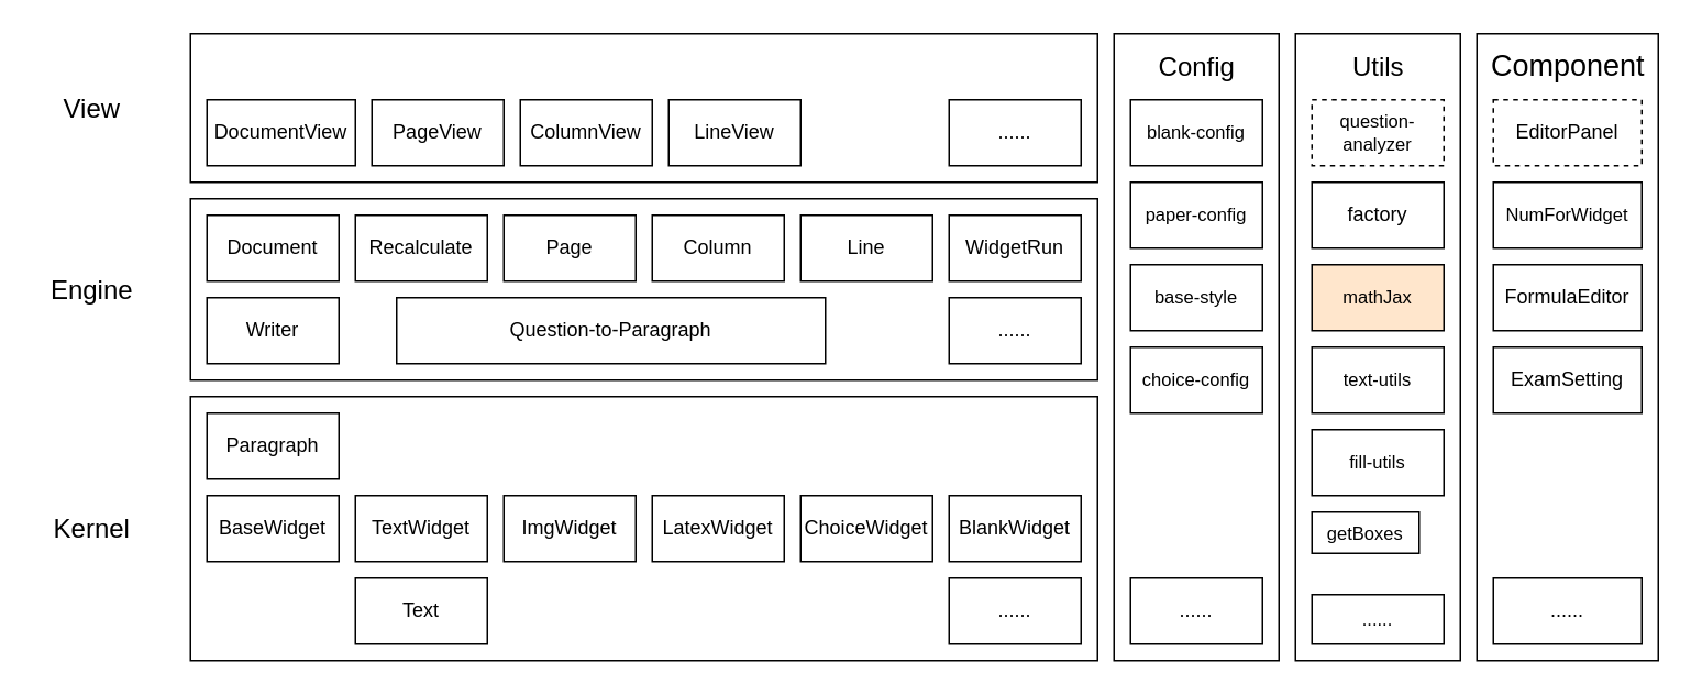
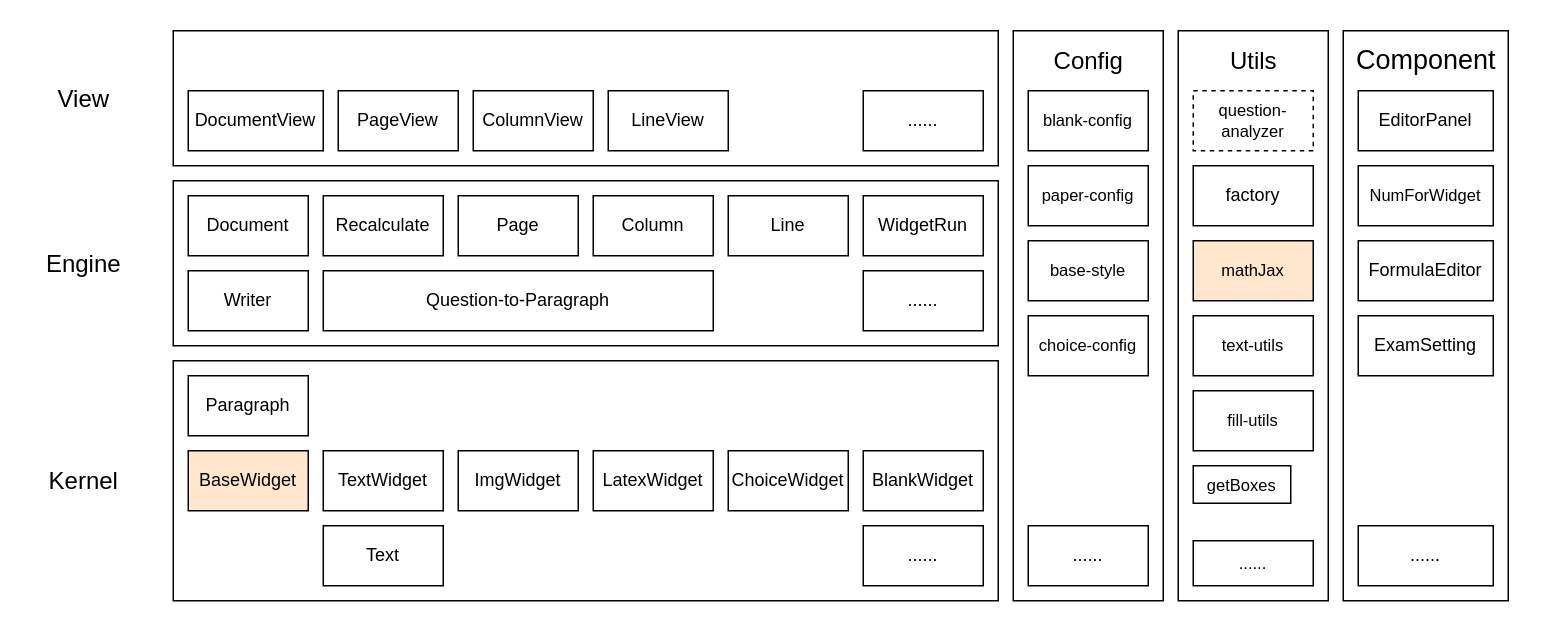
  <mxCell id="0" />
  <mxCell id="1" parent="0" />
  <mxCell id="2" value="" style="rounded=0;whiteSpace=wrap;html=1;fontSize=11;" vertex="1" parent="1"><mxGeometry x="895" y="20" width="110" height="380" as="geometry" /></mxCell>
  <mxCell id="3" value="" style="rounded=0;whiteSpace=wrap;html=1;fontSize=11;" vertex="1" parent="1"><mxGeometry x="785" y="20" width="100" height="380" as="geometry" /></mxCell>
  <mxCell id="4" value="" style="rounded=0;whiteSpace=wrap;html=1;fontSize=11;" vertex="1" parent="1"><mxGeometry x="675" y="20" width="100" height="380" as="geometry" /></mxCell>
  <mxCell id="5" value="" style="rounded=0;whiteSpace=wrap;html=1;fontSize=11;" parent="1" vertex="1"><mxGeometry x="115" y="20" width="550" height="90" as="geometry" /></mxCell>
  <mxCell id="6" value="" style="rounded=0;whiteSpace=wrap;html=1;fontSize=11;" parent="1" vertex="1"><mxGeometry x="115" y="120" width="550" height="110" as="geometry" /></mxCell>
  <mxCell id="7" value="" style="rounded=0;whiteSpace=wrap;html=1;fontSize=11;" parent="1" vertex="1"><mxGeometry x="115" y="240" width="550" height="160" as="geometry" /></mxCell>
- <mxCell id="8" value="BaseWidget" style="rounded=0;whiteSpace=wrap;html=1;" parent="1" vertex="1"><mxGeometry x="125" y="300" width="80" height="40" as="geometry" /></mxCell>
+ <mxCell id="8" value="BaseWidget" style="rounded=0;whiteSpace=wrap;html=1;fillColor=#ffe6cc;" parent="1" vertex="1"><mxGeometry x="125" y="300" width="80" height="40" as="geometry" /></mxCell>
  <mxCell id="9" value="TextWidget" style="rounded=0;whiteSpace=wrap;html=1;" parent="1" vertex="1"><mxGeometry x="215" y="300" width="80" height="40" as="geometry" /></mxCell>
  <mxCell id="10" value="ImgWidget" style="rounded=0;whiteSpace=wrap;html=1;" parent="1" vertex="1"><mxGeometry x="305" y="300" width="80" height="40" as="geometry" /></mxCell>
  <mxCell id="11" value="LatexWidget" style="rounded=0;whiteSpace=wrap;html=1;" parent="1" vertex="1"><mxGeometry x="395" y="300" width="80" height="40" as="geometry" /></mxCell>
  <mxCell id="12" value="ChoiceWidget" style="rounded=0;whiteSpace=wrap;html=1;" parent="1" vertex="1"><mxGeometry x="485" y="300" width="80" height="40" as="geometry" /></mxCell>
  <mxCell id="13" value="BlankWidget" style="rounded=0;whiteSpace=wrap;html=1;" parent="1" vertex="1"><mxGeometry x="575" y="300" width="80" height="40" as="geometry" /></mxCell>
  <mxCell id="14" value="Text" style="rounded=0;whiteSpace=wrap;html=1;" parent="1" vertex="1"><mxGeometry x="215" y="350" width="80" height="40" as="geometry" /></mxCell>
  <mxCell id="15" value="......" style="rounded=0;whiteSpace=wrap;html=1;" parent="1" vertex="1"><mxGeometry x="575" y="350" width="80" height="40" as="geometry" /></mxCell>
  <mxCell id="16" value="Paragraph" style="rounded=0;whiteSpace=wrap;html=1;" parent="1" vertex="1"><mxGeometry x="125" y="250" width="80" height="40" as="geometry" /></mxCell>
  <mxCell id="17" value="Writer" style="rounded=0;whiteSpace=wrap;html=1;" parent="1" vertex="1"><mxGeometry x="125" y="180" width="80" height="40" as="geometry" /></mxCell>
- <mxCell id="18" value="Question-to-Paragraph" style="rounded=0;whiteSpace=wrap;html=1;" parent="1" vertex="1"><mxGeometry x="240" y="180" width="260" height="40" as="geometry" /></mxCell>
+ <mxCell id="18" value="Question-to-Paragraph" style="rounded=0;whiteSpace=wrap;html=1;" parent="1" vertex="1"><mxGeometry x="215" y="180" width="260" height="40" as="geometry" /></mxCell>
  <mxCell id="19" value="factory" style="rounded=0;whiteSpace=wrap;html=1;" parent="1" vertex="1"><mxGeometry x="795" y="110" width="80" height="40" as="geometry" /></mxCell>
  <mxCell id="20" value="Document" style="rounded=0;whiteSpace=wrap;html=1;" parent="1" vertex="1"><mxGeometry x="125" y="130" width="80" height="40" as="geometry" /></mxCell>
  <mxCell id="21" value="Page" style="rounded=0;whiteSpace=wrap;html=1;" parent="1" vertex="1"><mxGeometry x="305" y="130" width="80" height="40" as="geometry" /></mxCell>
  <mxCell id="22" value="Column" style="rounded=0;whiteSpace=wrap;html=1;" parent="1" vertex="1"><mxGeometry x="395" y="130" width="80" height="40" as="geometry" /></mxCell>
  <mxCell id="23" value="Line" style="rounded=0;whiteSpace=wrap;html=1;" parent="1" vertex="1"><mxGeometry x="485" y="130" width="80" height="40" as="geometry" /></mxCell>
  <mxCell id="24" value="WidgetRun" style="rounded=0;whiteSpace=wrap;html=1;" parent="1" vertex="1"><mxGeometry x="575" y="130" width="80" height="40" as="geometry" /></mxCell>
- <mxCell id="25" value="EditorPanel" style="rounded=0;whiteSpace=wrap;html=1;dashed=1;" parent="1" vertex="1"><mxGeometry x="905" y="60" width="90" height="40" as="geometry" /></mxCell>
+ <mxCell id="25" value="EditorPanel" style="rounded=0;whiteSpace=wrap;html=1;" parent="1" vertex="1"><mxGeometry x="905" y="60" width="90" height="40" as="geometry" /></mxCell>
  <mxCell id="26" value="ExamSetting" style="rounded=0;whiteSpace=wrap;html=1;" parent="1" vertex="1"><mxGeometry x="905" y="210" width="90" height="40" as="geometry" /></mxCell>
  <mxCell id="27" value="FormulaEditor" style="rounded=0;whiteSpace=wrap;html=1;" parent="1" vertex="1"><mxGeometry x="905" y="160" width="90" height="40" as="geometry" /></mxCell>
  <mxCell id="28" value="&lt;font style=&quot;font-size: 11px;&quot;&gt;NumForWidget&lt;/font&gt;" style="rounded=0;whiteSpace=wrap;html=1;fontSize=10;" parent="1" vertex="1"><mxGeometry x="905" y="110" width="90" height="40" as="geometry" /></mxCell>
  <mxCell id="29" value="&lt;font style=&quot;font-size: 11px;&quot;&gt;base-style&lt;/font&gt;" style="rounded=0;whiteSpace=wrap;html=1;fontSize=10;" parent="1" vertex="1"><mxGeometry x="685" y="160" width="80" height="40" as="geometry" /></mxCell>
  <mxCell id="30" value="&lt;font style=&quot;font-size: 11px;&quot;&gt;choice-config&lt;/font&gt;" style="rounded=0;whiteSpace=wrap;html=1;fontSize=10;" parent="1" vertex="1"><mxGeometry x="685" y="210" width="80" height="40" as="geometry" /></mxCell>
  <mxCell id="31" value="&lt;font style=&quot;font-size: 11px;&quot;&gt;blank-config&lt;/font&gt;" style="rounded=0;whiteSpace=wrap;html=1;fontSize=10;" parent="1" vertex="1"><mxGeometry x="685" y="60" width="80" height="40" as="geometry" /></mxCell>
  <mxCell id="32" value="&lt;font style=&quot;font-size: 11px;&quot;&gt;paper-config&lt;/font&gt;" style="rounded=0;whiteSpace=wrap;html=1;fontSize=10;" parent="1" vertex="1"><mxGeometry x="685" y="110" width="80" height="40" as="geometry" /></mxCell>
  <mxCell id="33" value="&lt;font style=&quot;font-size: 11px;&quot;&gt;fill-utils&lt;/font&gt;" style="rounded=0;whiteSpace=wrap;html=1;fontSize=10;" parent="1" vertex="1"><mxGeometry x="795" y="260" width="80" height="40" as="geometry" /></mxCell>
  <mxCell id="34" value="&lt;font style=&quot;font-size: 11px;&quot;&gt;getBoxes&lt;/font&gt;" style="rounded=0;whiteSpace=wrap;html=1;fontSize=10;" parent="1" vertex="1"><mxGeometry x="795" y="310" width="65" height="25" as="geometry" /></mxCell>
  <mxCell id="35" value="&lt;span style=&quot;font-size: 11px;&quot;&gt;......&lt;/span&gt;" style="rounded=0;whiteSpace=wrap;html=1;fontSize=10;" parent="1" vertex="1"><mxGeometry x="795" y="360" width="80" height="30" as="geometry" /></mxCell>
  <mxCell id="36" value="&lt;font style=&quot;font-size: 11px;&quot;&gt;mathJax&lt;/font&gt;" style="rounded=0;whiteSpace=wrap;html=1;fontSize=10;fillColor=#ffe6cc;" parent="1" vertex="1"><mxGeometry x="795" y="160" width="80" height="40" as="geometry" /></mxCell>
  <mxCell id="37" value="&lt;font style=&quot;font-size: 11px;&quot;&gt;question-analyzer&lt;/font&gt;" style="rounded=0;whiteSpace=wrap;html=1;fontSize=10;dashed=1;" parent="1" vertex="1"><mxGeometry x="795" y="60" width="80" height="40" as="geometry" /></mxCell>
  <mxCell id="38" value="&lt;font style=&quot;font-size: 11px;&quot;&gt;text-utils&lt;/font&gt;" style="rounded=0;whiteSpace=wrap;html=1;fontSize=10;" parent="1" vertex="1"><mxGeometry x="795" y="210" width="80" height="40" as="geometry" /></mxCell>
  <mxCell id="39" value="Recalculate" style="rounded=0;whiteSpace=wrap;html=1;" parent="1" vertex="1"><mxGeometry x="215" y="130" width="80" height="40" as="geometry" /></mxCell>
  <mxCell id="40" value="DocumentView" style="rounded=0;whiteSpace=wrap;html=1;" parent="1" vertex="1"><mxGeometry x="125" y="60" width="90" height="40" as="geometry" /></mxCell>
  <mxCell id="41" value="PageView" style="rounded=0;whiteSpace=wrap;html=1;" parent="1" vertex="1"><mxGeometry x="225" y="60" width="80" height="40" as="geometry" /></mxCell>
  <mxCell id="42" value="ColumnView" style="rounded=0;whiteSpace=wrap;html=1;" parent="1" vertex="1"><mxGeometry x="315" y="60" width="80" height="40" as="geometry" /></mxCell>
  <mxCell id="43" value="LineView" style="rounded=0;whiteSpace=wrap;html=1;" parent="1" vertex="1"><mxGeometry x="405" y="60" width="80" height="40" as="geometry" /></mxCell>
  <mxCell id="44" value="......" style="rounded=0;whiteSpace=wrap;html=1;" parent="1" vertex="1"><mxGeometry x="575" y="60" width="80" height="40" as="geometry" /></mxCell>
  <mxCell id="45" value="......" style="rounded=0;whiteSpace=wrap;html=1;" vertex="1" parent="1"><mxGeometry x="685" y="350" width="80" height="40" as="geometry" /></mxCell>
  <mxCell id="46" value="......" style="rounded=0;whiteSpace=wrap;html=1;" vertex="1" parent="1"><mxGeometry x="905" y="350" width="90" height="40" as="geometry" /></mxCell>
  <mxCell id="47" value="......" style="rounded=0;whiteSpace=wrap;html=1;" vertex="1" parent="1"><mxGeometry x="575" y="180" width="80" height="40" as="geometry" /></mxCell>
  <mxCell id="48" value="&lt;font style=&quot;font-size: 16px;&quot;&gt;View&lt;/font&gt;" style="text;html=1;align=center;verticalAlign=middle;resizable=0;points=[];autosize=1;strokeColor=none;fillColor=none;" vertex="1" parent="1"><mxGeometry x="25" y="50" width="60" height="30" as="geometry" /></mxCell>
  <mxCell id="49" value="&lt;font style=&quot;font-size: 16px;&quot;&gt;Engine&lt;/font&gt;" style="text;html=1;align=center;verticalAlign=middle;resizable=0;points=[];autosize=1;strokeColor=none;fillColor=none;" vertex="1" parent="1"><mxGeometry x="20" y="160" width="70" height="30" as="geometry" /></mxCell>
  <mxCell id="50" value="&lt;font style=&quot;font-size: 16px;&quot;&gt;Kernel&lt;/font&gt;" style="text;html=1;align=center;verticalAlign=middle;resizable=0;points=[];autosize=1;strokeColor=none;fillColor=none;" vertex="1" parent="1"><mxGeometry x="20" y="305" width="70" height="30" as="geometry" /></mxCell>
  <mxCell id="51" value="&lt;font style=&quot;font-size: 16px;&quot;&gt;Config&lt;/font&gt;" style="text;html=1;align=center;verticalAlign=middle;resizable=0;points=[];autosize=1;strokeColor=none;fillColor=none;" vertex="1" parent="1"><mxGeometry x="690" y="25" width="70" height="30" as="geometry" /></mxCell>
  <mxCell id="52" value="&lt;font style=&quot;font-size: 16px;&quot;&gt;Utils&lt;/font&gt;" style="text;html=1;align=center;verticalAlign=middle;resizable=0;points=[];autosize=1;strokeColor=none;fillColor=none;" vertex="1" parent="1"><mxGeometry x="810" y="25" width="50" height="30" as="geometry" /></mxCell>
  <mxCell id="53" value="&lt;span style=&quot;font-size: 18px;&quot;&gt;Component&lt;/span&gt;" style="text;html=1;align=center;verticalAlign=middle;resizable=0;points=[];autosize=1;strokeColor=none;fillColor=none;" vertex="1" parent="1"><mxGeometry x="890" y="20" width="120" height="40" as="geometry" /></mxCell>
